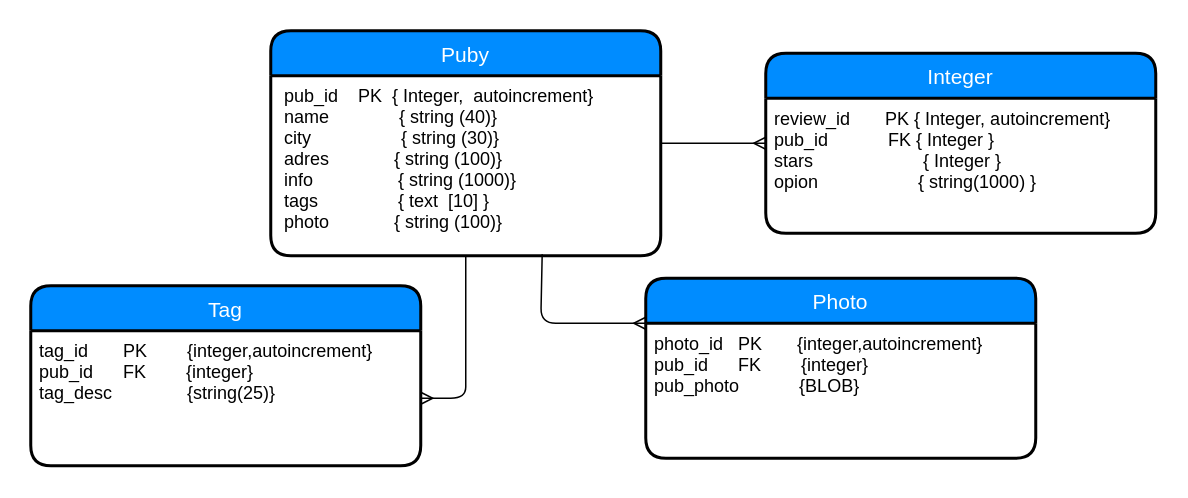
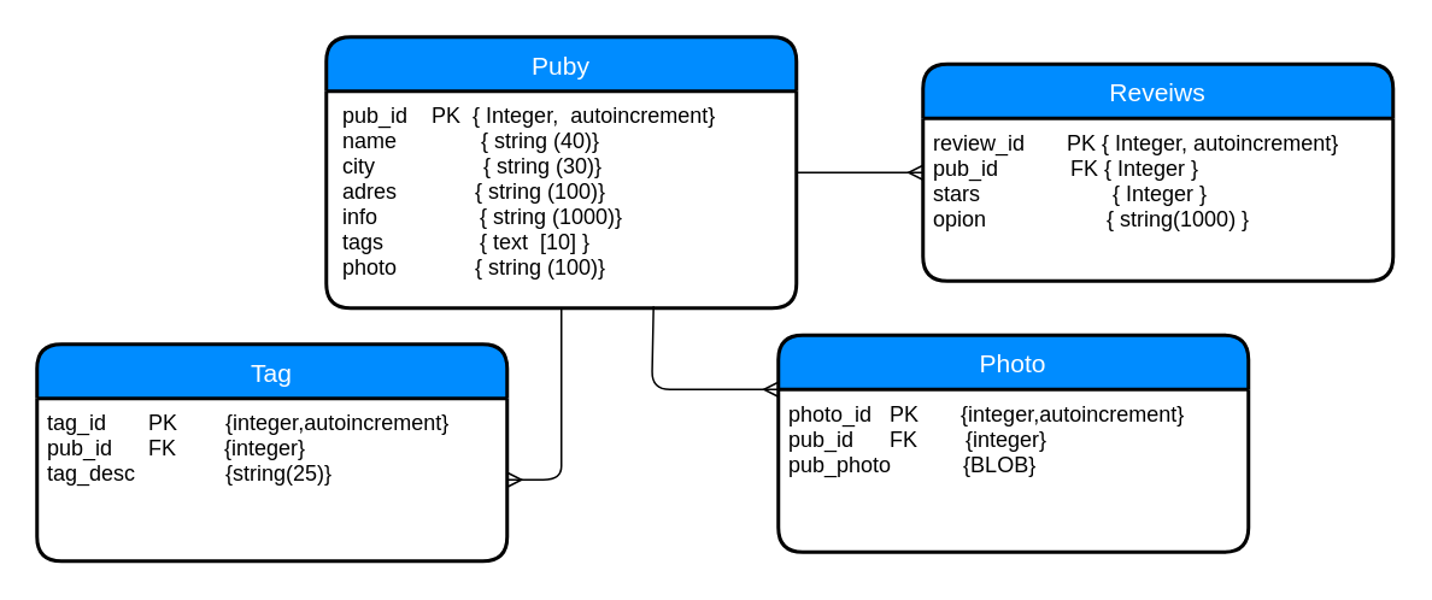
  <mxCell id="0" />
  <mxCell id="1" parent="0" />
  <mxCell id="2" value="Puby" style="swimlane;childLayout=stackLayout;horizontal=1;startSize=30;horizontalStack=0;fillColor=#008cff;fontColor=#FFFFFF;rounded=1;fontSize=14;fontStyle=0;strokeWidth=2;resizeParent=0;resizeLast=1;shadow=0;dashed=0;align=center;" parent="1" vertex="1"><mxGeometry x="180" y="20" width="260" height="150" as="geometry"><mxRectangle x="130" y="150" width="60" height="30" as="alternateBounds" /></mxGeometry></mxCell>
  <mxCell id="3" value=" pub_id    PK  { Integer,  autoincrement}&#10; name              { string (40)}&#10; city                  { string (30)}&#10; adres             { string (100)}&#10; info                 { string (1000)}&#10; tags                { text  [10] }&#10; photo             { string (100)}&#10;" style="align=left;strokeColor=none;fillColor=none;spacingLeft=4;fontSize=12;verticalAlign=top;resizable=0;rotatable=0;part=1;" parent="2" vertex="1"><mxGeometry y="30" width="260" height="120" as="geometry" /></mxCell>
- <mxCell id="4" value="Integer" style="swimlane;childLayout=stackLayout;horizontal=1;startSize=30;horizontalStack=0;fillColor=#008cff;fontColor=#FFFFFF;rounded=1;fontSize=14;fontStyle=0;strokeWidth=2;resizeParent=0;resizeLast=1;shadow=0;dashed=0;align=center;" parent="1" vertex="1"><mxGeometry x="510" y="35" width="260" height="120" as="geometry"><mxRectangle x="130" y="150" width="60" height="30" as="alternateBounds" /></mxGeometry></mxCell>
+ <mxCell id="4" value="Reveiws" style="swimlane;childLayout=stackLayout;horizontal=1;startSize=30;horizontalStack=0;fillColor=#008cff;fontColor=#FFFFFF;rounded=1;fontSize=14;fontStyle=0;strokeWidth=2;resizeParent=0;resizeLast=1;shadow=0;dashed=0;align=center;" parent="1" vertex="1"><mxGeometry x="510" y="35" width="260" height="120" as="geometry"><mxRectangle x="130" y="150" width="60" height="30" as="alternateBounds" /></mxGeometry></mxCell>
  <mxCell id="5" value="review_id       PK { Integer, autoincrement}&#10;pub_id            FK { Integer }&#10;stars                      { Integer }&#10;opion                    { string(1000) }&#10;" style="align=left;strokeColor=none;fillColor=none;spacingLeft=4;fontSize=12;verticalAlign=top;resizable=0;rotatable=0;part=1;" parent="4" vertex="1"><mxGeometry y="30" width="260" height="90" as="geometry" /></mxCell>
  <mxCell id="6" value="" style="edgeStyle=entityRelationEdgeStyle;fontSize=12;html=1;endArrow=ERmany;entryX=0;entryY=0.5;entryDx=0;entryDy=0;exitX=1;exitY=0.5;exitDx=0;exitDy=0;" parent="1" source="2" target="4" edge="1"><mxGeometry width="100" height="100" relative="1" as="geometry"><mxPoint x="90" y="300" as="sourcePoint" /><mxPoint x="190" y="200" as="targetPoint" /></mxGeometry></mxCell>
  <mxCell id="7" value="Tag" style="swimlane;childLayout=stackLayout;horizontal=1;startSize=30;horizontalStack=0;fillColor=#008cff;fontColor=#FFFFFF;rounded=1;fontSize=14;fontStyle=0;strokeWidth=2;resizeParent=0;resizeLast=1;shadow=0;dashed=0;align=center;" vertex="1" parent="1"><mxGeometry x="20" y="190" width="260" height="120" as="geometry"><mxRectangle x="130" y="150" width="60" height="30" as="alternateBounds" /></mxGeometry></mxCell>
  <mxCell id="8" value="tag_id       PK        {integer,autoincrement}&#10;pub_id      FK        {integer}&#10;tag_desc               {string(25)}&#10;&#10;" style="align=left;strokeColor=none;fillColor=none;spacingLeft=4;fontSize=12;verticalAlign=top;resizable=0;rotatable=0;part=1;" vertex="1" parent="7"><mxGeometry y="30" width="260" height="90" as="geometry" /></mxCell>
  <mxCell id="9" value="" style="endArrow=ERmany;html=1;endFill=0;exitX=0.5;exitY=1;exitDx=0;exitDy=0;entryX=1;entryY=0.5;entryDx=0;entryDy=0;" edge="1" parent="1" source="3" target="8"><mxGeometry width="50" height="50" relative="1" as="geometry"><mxPoint x="70" y="490" as="sourcePoint" /><mxPoint x="120" y="440" as="targetPoint" /><Array as="points"><mxPoint x="310" y="240" /><mxPoint x="310" y="265" /></Array></mxGeometry></mxCell>
  <mxCell id="10" value="Photo" style="swimlane;childLayout=stackLayout;horizontal=1;startSize=30;horizontalStack=0;fillColor=#008cff;fontColor=#FFFFFF;rounded=1;fontSize=14;fontStyle=0;strokeWidth=2;resizeParent=0;resizeLast=1;shadow=0;dashed=0;align=center;" vertex="1" parent="1"><mxGeometry x="430" y="185" width="260" height="120" as="geometry"><mxRectangle x="130" y="150" width="60" height="30" as="alternateBounds" /></mxGeometry></mxCell>
  <mxCell id="11" value="photo_id   PK       {integer,autoincrement}&#10;pub_id      FK        {integer}&#10;pub_photo            {BLOB}&#10;&#10;" style="align=left;strokeColor=none;fillColor=none;spacingLeft=4;fontSize=12;verticalAlign=top;resizable=0;rotatable=0;part=1;" vertex="1" parent="10"><mxGeometry y="30" width="260" height="90" as="geometry" /></mxCell>
  <mxCell id="12" value="" style="endArrow=ERmany;html=1;endFill=0;exitX=0.696;exitY=0.992;exitDx=0;exitDy=0;exitPerimeter=0;entryX=0;entryY=0.25;entryDx=0;entryDy=0;" edge="1" parent="1" source="3" target="10"><mxGeometry width="50" height="50" relative="1" as="geometry"><mxPoint x="279" y="181" as="sourcePoint" /><mxPoint x="250" y="315" as="targetPoint" /><Array as="points"><mxPoint x="360" y="215" /></Array></mxGeometry></mxCell>
